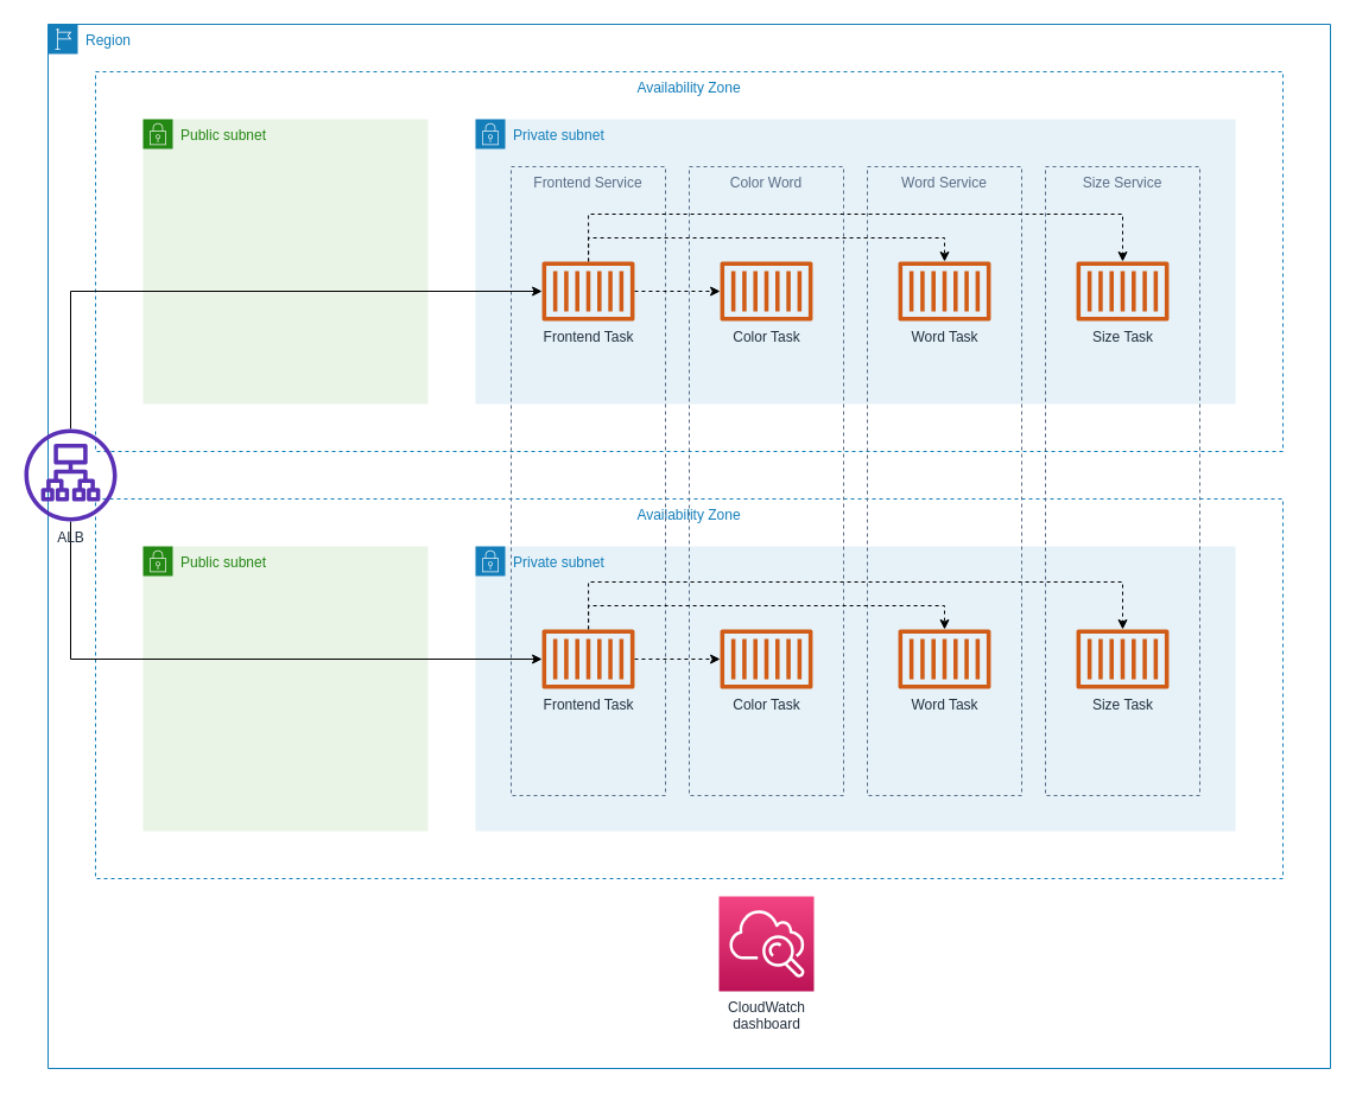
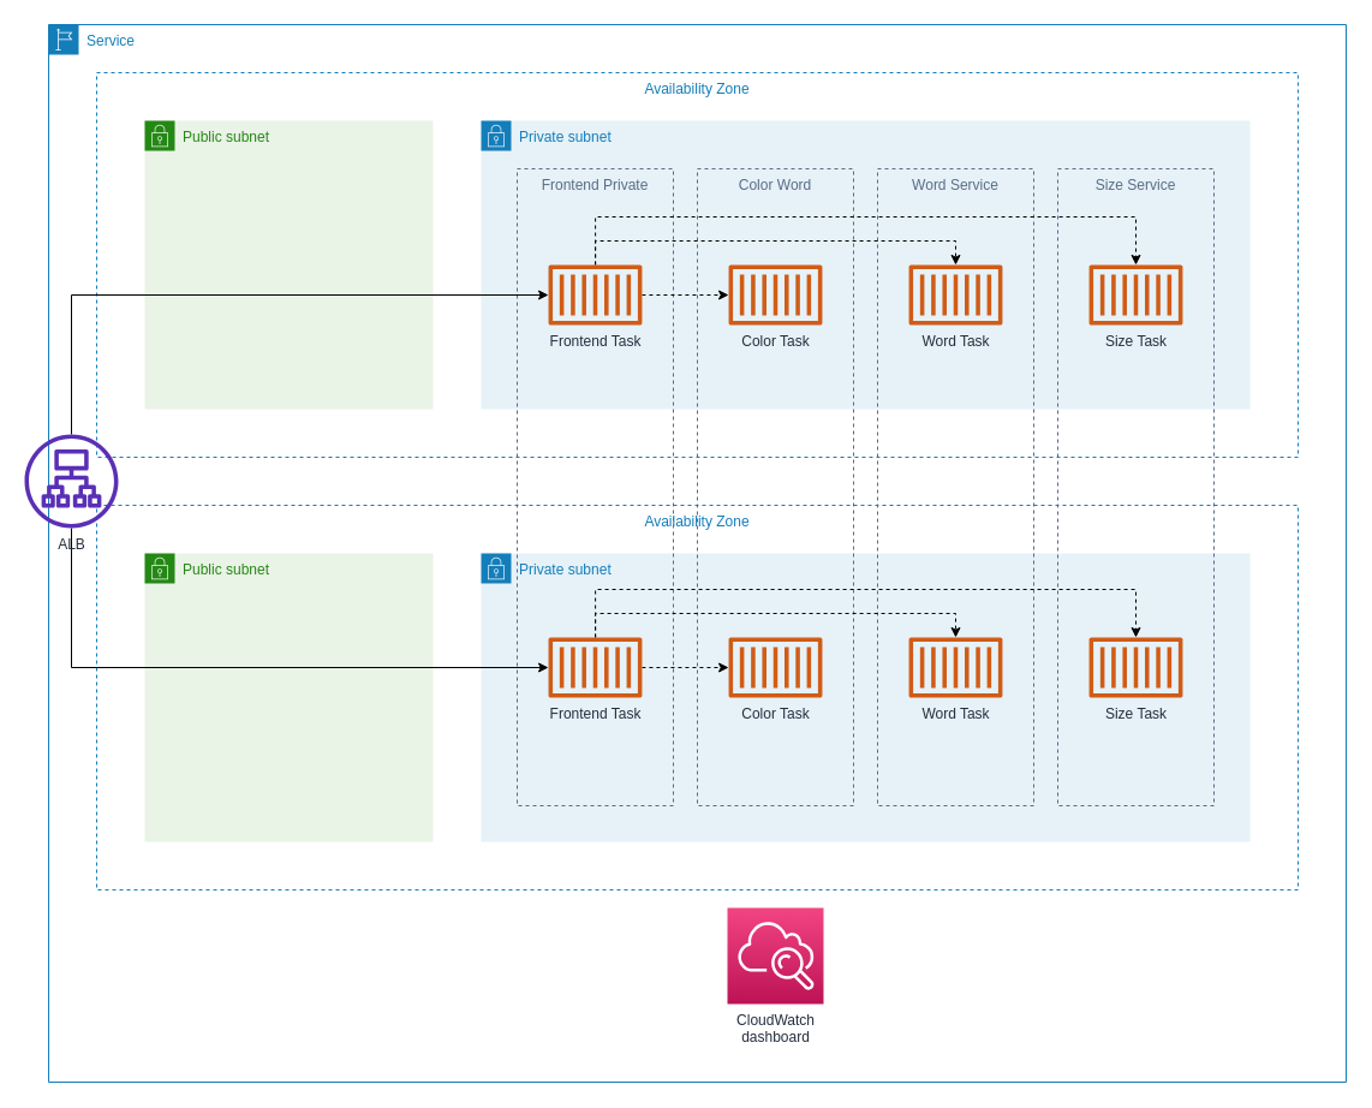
  <mxCell id="0" />
  <mxCell id="1" parent="0" />
- <mxCell id="2" value="Region" style="points=[[0,0],[0.25,0],[0.5,0],[0.75,0],[1,0],[1,0.25],[1,0.5],[1,0.75],[1,1],[0.75,1],[0.5,1],[0.25,1],[0,1],[0,0.75],[0,0.5],[0,0.25]];outlineConnect=0;gradientColor=none;html=1;whiteSpace=wrap;fontSize=12;fontStyle=0;shape=mxgraph.aws4.group;grIcon=mxgraph.aws4.group_region;strokeColor=#147EBA;fillColor=none;verticalAlign=top;align=left;spacingLeft=30;fontColor=#147EBA;dashed=0;" vertex="1" parent="1"><mxGeometry x="40" y="20" width="1080" height="880" as="geometry" /></mxCell>
+ <mxCell id="2" value="Service" style="points=[[0,0],[0.25,0],[0.5,0],[0.75,0],[1,0],[1,0.25],[1,0.5],[1,0.75],[1,1],[0.75,1],[0.5,1],[0.25,1],[0,1],[0,0.75],[0,0.5],[0,0.25]];outlineConnect=0;gradientColor=none;html=1;whiteSpace=wrap;fontSize=12;fontStyle=0;shape=mxgraph.aws4.group;grIcon=mxgraph.aws4.group_region;strokeColor=#147EBA;fillColor=none;verticalAlign=top;align=left;spacingLeft=30;fontColor=#147EBA;dashed=0;" vertex="1" parent="1"><mxGeometry x="40" y="20" width="1080" height="880" as="geometry" /></mxCell>
  <mxCell id="3" value="Availability Zone" style="fillColor=none;strokeColor=#147EBA;dashed=1;verticalAlign=top;fontStyle=0;fontColor=#147EBA;" vertex="1" parent="1"><mxGeometry x="80" y="60" width="1000" height="320" as="geometry" /></mxCell>
  <mxCell id="4" value="Public subnet" style="points=[[0,0],[0.25,0],[0.5,0],[0.75,0],[1,0],[1,0.25],[1,0.5],[1,0.75],[1,1],[0.75,1],[0.5,1],[0.25,1],[0,1],[0,0.75],[0,0.5],[0,0.25]];outlineConnect=0;gradientColor=none;html=1;whiteSpace=wrap;fontSize=12;fontStyle=0;shape=mxgraph.aws4.group;grIcon=mxgraph.aws4.group_security_group;grStroke=0;strokeColor=#248814;fillColor=#E9F3E6;verticalAlign=top;align=left;spacingLeft=30;fontColor=#248814;dashed=0;" vertex="1" parent="1"><mxGeometry x="120" y="100" width="240" height="240" as="geometry" /></mxCell>
  <mxCell id="5" value="Private subnet" style="points=[[0,0],[0.25,0],[0.5,0],[0.75,0],[1,0],[1,0.25],[1,0.5],[1,0.75],[1,1],[0.75,1],[0.5,1],[0.25,1],[0,1],[0,0.75],[0,0.5],[0,0.25]];outlineConnect=0;gradientColor=none;html=1;whiteSpace=wrap;fontSize=12;fontStyle=0;shape=mxgraph.aws4.group;grIcon=mxgraph.aws4.group_security_group;grStroke=0;strokeColor=#147EBA;fillColor=#E6F2F8;verticalAlign=top;align=left;spacingLeft=30;fontColor=#147EBA;dashed=0;" vertex="1" parent="1"><mxGeometry x="400" y="100" width="640" height="240" as="geometry" /></mxCell>
  <mxCell id="6" value="Availability Zone" style="fillColor=none;strokeColor=#147EBA;dashed=1;verticalAlign=top;fontStyle=0;fontColor=#147EBA;" vertex="1" parent="1"><mxGeometry x="80" y="420" width="1000" height="320" as="geometry" /></mxCell>
  <mxCell id="7" value="Public subnet" style="points=[[0,0],[0.25,0],[0.5,0],[0.75,0],[1,0],[1,0.25],[1,0.5],[1,0.75],[1,1],[0.75,1],[0.5,1],[0.25,1],[0,1],[0,0.75],[0,0.5],[0,0.25]];outlineConnect=0;gradientColor=none;html=1;whiteSpace=wrap;fontSize=12;fontStyle=0;shape=mxgraph.aws4.group;grIcon=mxgraph.aws4.group_security_group;grStroke=0;strokeColor=#248814;fillColor=#E9F3E6;verticalAlign=top;align=left;spacingLeft=30;fontColor=#248814;dashed=0;" vertex="1" parent="1"><mxGeometry x="120" y="460" width="240" height="240" as="geometry" /></mxCell>
  <mxCell id="8" value="Private subnet" style="points=[[0,0],[0.25,0],[0.5,0],[0.75,0],[1,0],[1,0.25],[1,0.5],[1,0.75],[1,1],[0.75,1],[0.5,1],[0.25,1],[0,1],[0,0.75],[0,0.5],[0,0.25]];outlineConnect=0;gradientColor=none;html=1;whiteSpace=wrap;fontSize=12;fontStyle=0;shape=mxgraph.aws4.group;grIcon=mxgraph.aws4.group_security_group;grStroke=0;strokeColor=#147EBA;fillColor=#E6F2F8;verticalAlign=top;align=left;spacingLeft=30;fontColor=#147EBA;dashed=0;" vertex="1" parent="1"><mxGeometry x="400" y="460" width="640" height="240" as="geometry" /></mxCell>
- <mxCell id="9" value="Frontend Service" style="fillColor=none;strokeColor=#5A6C86;dashed=1;verticalAlign=top;fontStyle=0;fontColor=#5A6C86;" vertex="1" parent="1"><mxGeometry x="430" y="140" width="130" height="530" as="geometry" /></mxCell>
+ <mxCell id="9" value="Frontend Private" style="fillColor=none;strokeColor=#5A6C86;dashed=1;verticalAlign=top;fontStyle=0;fontColor=#5A6C86;" vertex="1" parent="1"><mxGeometry x="430" y="140" width="130" height="530" as="geometry" /></mxCell>
  <mxCell id="10" value="Color Word" style="fillColor=none;strokeColor=#5A6C86;dashed=1;verticalAlign=top;fontStyle=0;fontColor=#5A6C86;" vertex="1" parent="1"><mxGeometry x="580" y="140" width="130" height="530" as="geometry" /></mxCell>
  <mxCell id="11" value="Word Service" style="fillColor=none;strokeColor=#5A6C86;dashed=1;verticalAlign=top;fontStyle=0;fontColor=#5A6C86;" vertex="1" parent="1"><mxGeometry x="730" y="140" width="130" height="530" as="geometry" /></mxCell>
  <mxCell id="12" value="Size Service" style="fillColor=none;strokeColor=#5A6C86;dashed=1;verticalAlign=top;fontStyle=0;fontColor=#5A6C86;" vertex="1" parent="1"><mxGeometry x="880" y="140" width="130" height="530" as="geometry" /></mxCell>
  <mxCell id="13" style="edgeStyle=orthogonalEdgeStyle;rounded=0;orthogonalLoop=1;jettySize=auto;html=1;dashed=1;" edge="1" parent="1" source="16" target="21"><mxGeometry relative="1" as="geometry" /></mxCell>
  <mxCell id="14" style="edgeStyle=orthogonalEdgeStyle;rounded=0;orthogonalLoop=1;jettySize=auto;html=1;dashed=1;" edge="1" parent="1" source="16" target="23"><mxGeometry relative="1" as="geometry"><Array as="points"><mxPoint x="495" y="200" /><mxPoint x="795" y="200" /></Array></mxGeometry></mxCell>
  <mxCell id="15" style="edgeStyle=orthogonalEdgeStyle;rounded=0;orthogonalLoop=1;jettySize=auto;html=1;dashed=1;" edge="1" parent="1" source="16" target="25"><mxGeometry relative="1" as="geometry"><Array as="points"><mxPoint x="495" y="180" /><mxPoint x="945" y="180" /></Array></mxGeometry></mxCell>
  <mxCell id="16" value="Frontend Task" style="outlineConnect=0;fontColor=#232F3E;gradientColor=none;fillColor=#D05C17;strokeColor=none;dashed=0;verticalLabelPosition=bottom;verticalAlign=top;align=center;html=1;fontSize=12;fontStyle=0;aspect=fixed;pointerEvents=1;shape=mxgraph.aws4.container_1;" vertex="1" parent="1"><mxGeometry x="456" y="220" width="78" height="50" as="geometry" /></mxCell>
  <mxCell id="17" style="edgeStyle=orthogonalEdgeStyle;rounded=0;orthogonalLoop=1;jettySize=auto;html=1;dashed=1;" edge="1" parent="1" source="20" target="22"><mxGeometry relative="1" as="geometry" /></mxCell>
  <mxCell id="18" style="edgeStyle=orthogonalEdgeStyle;rounded=0;orthogonalLoop=1;jettySize=auto;html=1;dashed=1;" edge="1" parent="1" source="20" target="24"><mxGeometry relative="1" as="geometry"><Array as="points"><mxPoint x="495" y="510" /><mxPoint x="795" y="510" /></Array></mxGeometry></mxCell>
  <mxCell id="19" style="edgeStyle=orthogonalEdgeStyle;rounded=0;orthogonalLoop=1;jettySize=auto;html=1;dashed=1;" edge="1" parent="1" source="20" target="26"><mxGeometry relative="1" as="geometry"><Array as="points"><mxPoint x="495" y="490" /><mxPoint x="945" y="490" /></Array></mxGeometry></mxCell>
  <mxCell id="20" value="Frontend Task" style="outlineConnect=0;fontColor=#232F3E;gradientColor=none;fillColor=#D05C17;strokeColor=none;dashed=0;verticalLabelPosition=bottom;verticalAlign=top;align=center;html=1;fontSize=12;fontStyle=0;aspect=fixed;pointerEvents=1;shape=mxgraph.aws4.container_1;" vertex="1" parent="1"><mxGeometry x="456" y="530" width="78" height="50" as="geometry" /></mxCell>
  <mxCell id="21" value="Color Task" style="outlineConnect=0;fontColor=#232F3E;gradientColor=none;fillColor=#D05C17;strokeColor=none;dashed=0;verticalLabelPosition=bottom;verticalAlign=top;align=center;html=1;fontSize=12;fontStyle=0;aspect=fixed;pointerEvents=1;shape=mxgraph.aws4.container_1;" vertex="1" parent="1"><mxGeometry x="606" y="220" width="78" height="50" as="geometry" /></mxCell>
  <mxCell id="22" value="Color Task" style="outlineConnect=0;fontColor=#232F3E;gradientColor=none;fillColor=#D05C17;strokeColor=none;dashed=0;verticalLabelPosition=bottom;verticalAlign=top;align=center;html=1;fontSize=12;fontStyle=0;aspect=fixed;pointerEvents=1;shape=mxgraph.aws4.container_1;" vertex="1" parent="1"><mxGeometry x="606" y="530" width="78" height="50" as="geometry" /></mxCell>
  <mxCell id="23" value="Word Task" style="outlineConnect=0;fontColor=#232F3E;gradientColor=none;fillColor=#D05C17;strokeColor=none;dashed=0;verticalLabelPosition=bottom;verticalAlign=top;align=center;html=1;fontSize=12;fontStyle=0;aspect=fixed;pointerEvents=1;shape=mxgraph.aws4.container_1;" vertex="1" parent="1"><mxGeometry x="756" y="220" width="78" height="50" as="geometry" /></mxCell>
  <mxCell id="24" value="Word Task" style="outlineConnect=0;fontColor=#232F3E;gradientColor=none;fillColor=#D05C17;strokeColor=none;dashed=0;verticalLabelPosition=bottom;verticalAlign=top;align=center;html=1;fontSize=12;fontStyle=0;aspect=fixed;pointerEvents=1;shape=mxgraph.aws4.container_1;" vertex="1" parent="1"><mxGeometry x="756" y="530" width="78" height="50" as="geometry" /></mxCell>
  <mxCell id="25" value="Size Task" style="outlineConnect=0;fontColor=#232F3E;gradientColor=none;fillColor=#D05C17;strokeColor=none;dashed=0;verticalLabelPosition=bottom;verticalAlign=top;align=center;html=1;fontSize=12;fontStyle=0;aspect=fixed;pointerEvents=1;shape=mxgraph.aws4.container_1;" vertex="1" parent="1"><mxGeometry x="906" y="220" width="78" height="50" as="geometry" /></mxCell>
  <mxCell id="26" value="Size Task" style="outlineConnect=0;fontColor=#232F3E;gradientColor=none;fillColor=#D05C17;strokeColor=none;dashed=0;verticalLabelPosition=bottom;verticalAlign=top;align=center;html=1;fontSize=12;fontStyle=0;aspect=fixed;pointerEvents=1;shape=mxgraph.aws4.container_1;" vertex="1" parent="1"><mxGeometry x="906" y="530" width="78" height="50" as="geometry" /></mxCell>
  <mxCell id="27" style="edgeStyle=orthogonalEdgeStyle;rounded=0;orthogonalLoop=1;jettySize=auto;html=1;" edge="1" parent="1" source="29" target="16"><mxGeometry relative="1" as="geometry"><Array as="points"><mxPoint x="59" y="245" /></Array></mxGeometry></mxCell>
  <mxCell id="28" style="edgeStyle=orthogonalEdgeStyle;rounded=0;orthogonalLoop=1;jettySize=auto;html=1;" edge="1" parent="1" source="29" target="20"><mxGeometry relative="1" as="geometry"><Array as="points"><mxPoint x="59" y="555" /></Array></mxGeometry></mxCell>
  <mxCell id="29" value="ALB" style="outlineConnect=0;fontColor=#232F3E;gradientColor=none;fillColor=#5A30B5;strokeColor=none;dashed=0;verticalLabelPosition=bottom;verticalAlign=top;align=center;html=1;fontSize=12;fontStyle=0;aspect=fixed;pointerEvents=1;shape=mxgraph.aws4.application_load_balancer;" vertex="1" parent="1"><mxGeometry x="20" y="361" width="78" height="78" as="geometry" /></mxCell>
  <mxCell id="30" value="&lt;div&gt;CloudWatch&lt;/div&gt;&lt;div&gt;dashboard&lt;br&gt;&lt;/div&gt;" style="outlineConnect=0;fontColor=#232F3E;gradientColor=#F34482;gradientDirection=north;fillColor=#BC1356;strokeColor=#ffffff;dashed=0;verticalLabelPosition=bottom;verticalAlign=top;align=center;html=1;fontSize=12;fontStyle=0;aspect=fixed;shape=mxgraph.aws4.resourceIcon;resIcon=mxgraph.aws4.cloudwatch;" vertex="1" parent="1"><mxGeometry x="605" y="755" width="80" height="80" as="geometry" /></mxCell>
